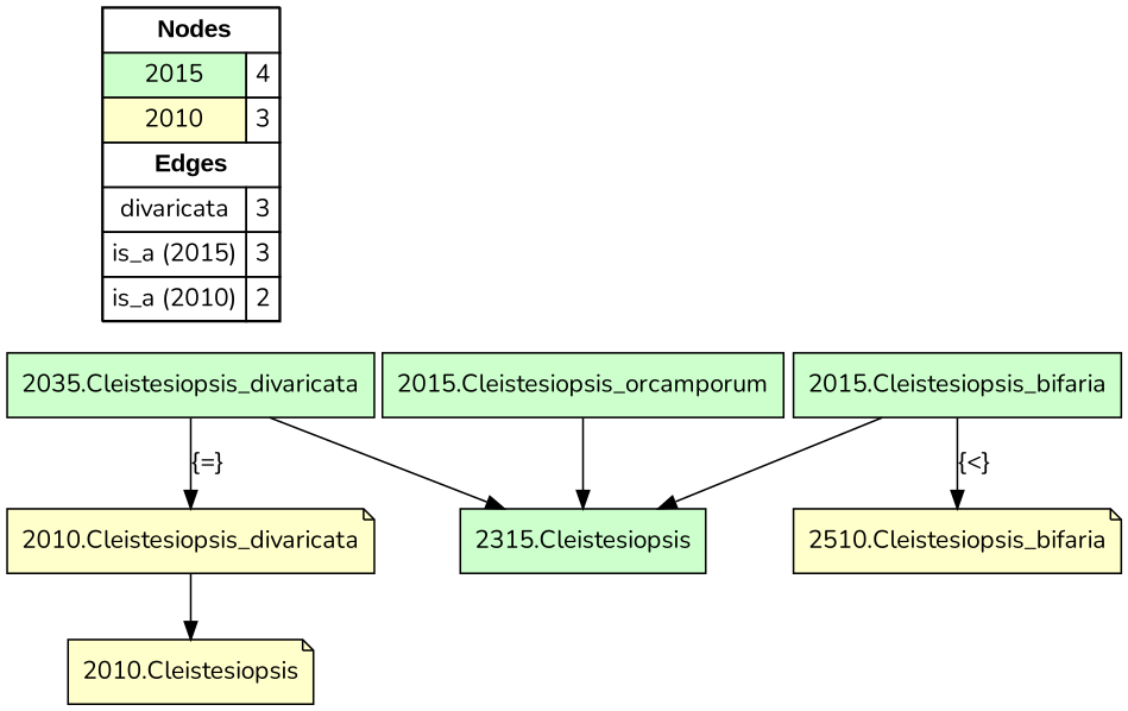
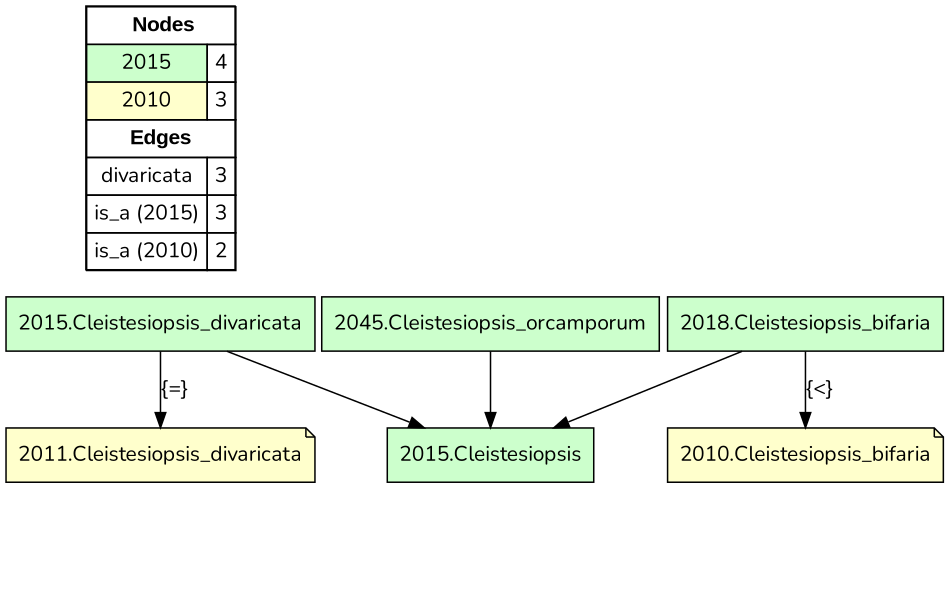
  digraph {
    fontname=Nunito
    rankdir=TB
    node [fillcolor="#CCFFCC" fontname=Nunito shape=box style=filled]
    edge [color="#000000" constraint=true dir=forward fontname=Nunito penwidth=1 style=solid]
    n1 [fillcolor=white label=<   <TABLE BORDER="0" CELLBORDER="1" CELLSPACING="0" CELLPADDING="4">  <TR> <TD COLSPAN="2"><font face="Arial Black"> Nodes</font></TD> </TR>  <TR>   <TD bgcolor="#CCFFCC" fontname="helvetica">2015</TD>   <TD>4</TD>   </TR>  <TR>   <TD bgcolor="#FFFFCC" fontname="helvetica">2010</TD>   <TD>3</TD>   </TR>  <TR> <TD COLSPAN="2"><font face = "Arial Black"> Edges </font></TD> </TR>  <TR>   <TD><font color ="#000000">divaricata</font></TD><TD>3</TD> </TR> <TR>   <TD><font color ="#000000">is_a (2015)</font></TD><TD>3</TD> </TR> <TR>   <TD><font color ="#000000">is_a (2010)</font></TD><TD>2</TD> </TR> </TABLE>   > margin=0]
-   "2015.Cleistesiopsis_orcamporum"
-   "2015.Cleistesiopsis" [label="2315.Cleistesiopsis"]
-   "2010.Cleistesiopsis_bifaria" [fillcolor="#FFFFCC" shape=note label="2510.Cleistesiopsis_bifaria"]
-   "2015.Cleistesiopsis_divaricata" [label="2035.Cleistesiopsis_divaricata"]
-   "2010.Cleistesiopsis_divaricata" [fillcolor="#FFFFCC" shape=note]
-   "2010.Cleistesiopsis" [fillcolor="#FFFFCC" shape=note]
-   "2015.Cleistesiopsis_bifaria"
+   "2015.Cleistesiopsis_orcamporum" [label="2045.Cleistesiopsis_orcamporum"]
+   "2015.Cleistesiopsis"
+   "2010.Cleistesiopsis_bifaria" [fillcolor="#FFFFCC" shape=note]
+   "2015.Cleistesiopsis_divaricata"
+   "2010.Cleistesiopsis_divaricata" [fillcolor="#FFFFCC" shape=note label="2011.Cleistesiopsis_divaricata"]
+   "2015.Cleistesiopsis_bifaria" [label="2018.Cleistesiopsis_bifaria"]
    subgraph sub_1 {
      rank=source
      n1
    }
    "2015.Cleistesiopsis_orcamporum" -> "2015.Cleistesiopsis"
    "2015.Cleistesiopsis_divaricata" -> "2015.Cleistesiopsis"
    "2015.Cleistesiopsis_divaricata" -> "2010.Cleistesiopsis_divaricata" [label="{=}"]
-   "2010.Cleistesiopsis_divaricata" -> "2010.Cleistesiopsis"
    "2015.Cleistesiopsis_bifaria" -> "2015.Cleistesiopsis"
    "2015.Cleistesiopsis_bifaria" -> "2010.Cleistesiopsis_bifaria" [label="{<}"]
  }
